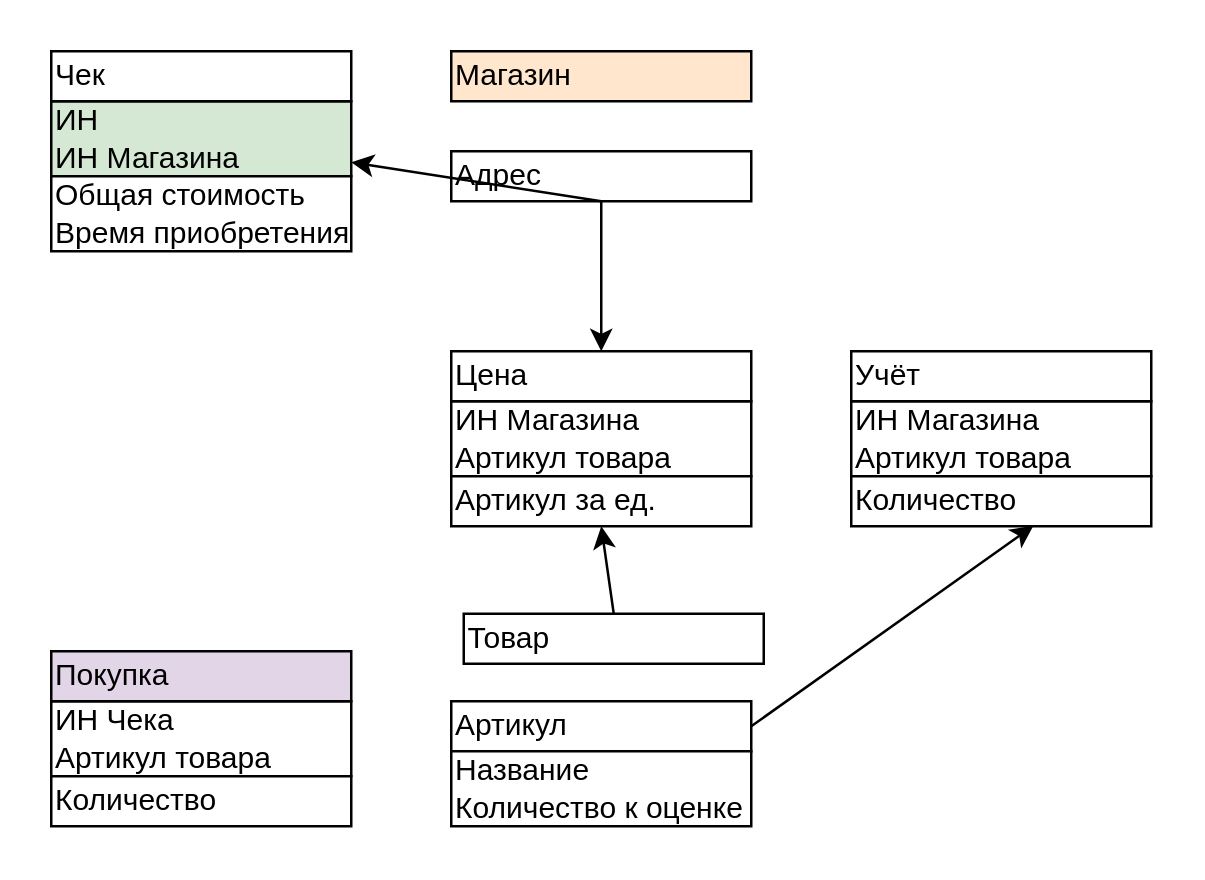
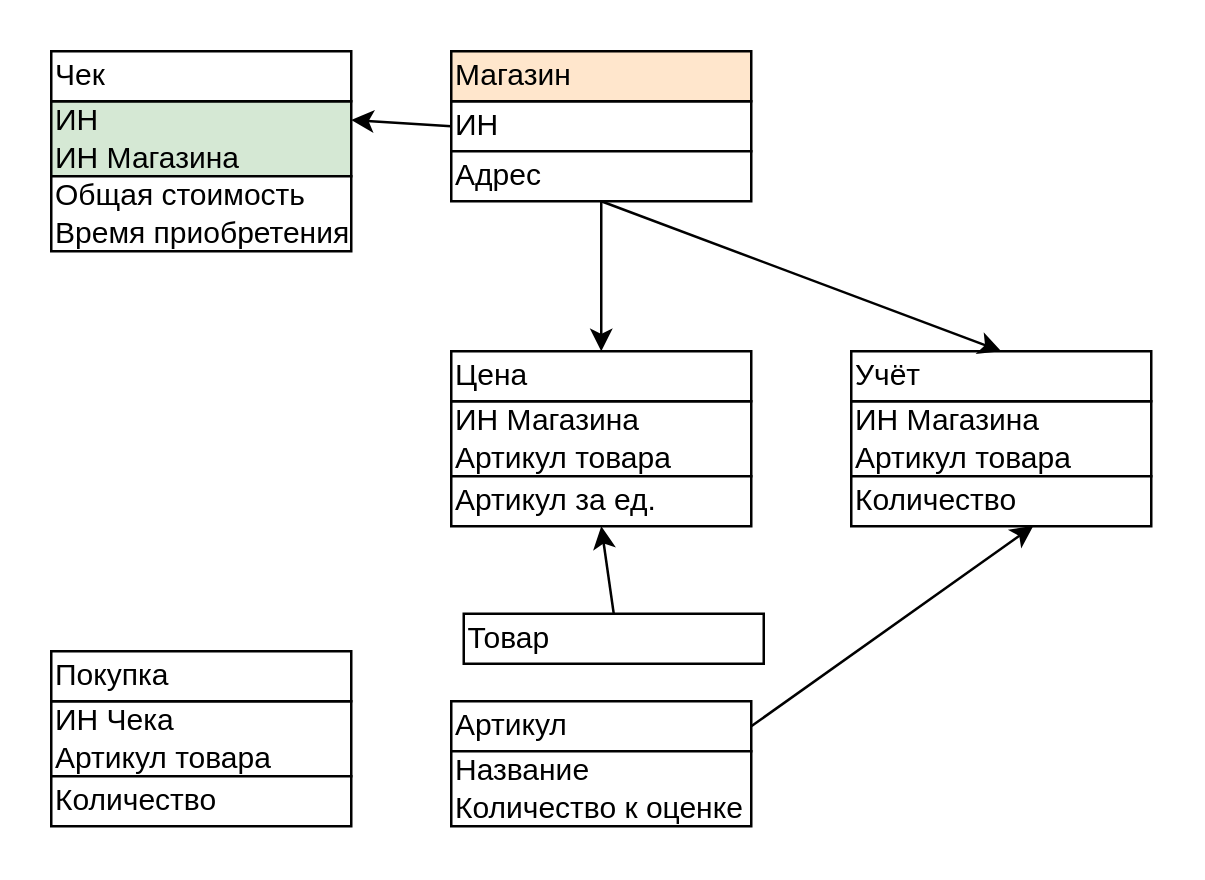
  <mxCell id="0" />
  <mxCell id="1" parent="0" />
  <mxCell id="2" value="ИН&lt;div&gt;ИН Магазина&lt;/div&gt;" style="rounded=0;whiteSpace=wrap;html=1;align=left;fillColor=#d5e8d4;" vertex="1" parent="1"><mxGeometry x="20" y="40" width="120" height="30" as="geometry" /></mxCell>
  <mxCell id="3" value="Общая стоимость&lt;div&gt;Время приобретения&lt;/div&gt;" style="rounded=0;whiteSpace=wrap;html=1;align=left;" vertex="1" parent="1"><mxGeometry x="20" y="70" width="120" height="30" as="geometry" /></mxCell>
  <mxCell id="4" value="Чек" style="rounded=0;whiteSpace=wrap;html=1;align=left;" vertex="1" parent="1"><mxGeometry x="20" y="20" width="120" height="20" as="geometry" /></mxCell>
  <mxCell id="5" value="ИН Чека&lt;div&gt;Артикул товара&lt;/div&gt;" style="rounded=0;whiteSpace=wrap;html=1;align=left;" vertex="1" parent="1"><mxGeometry x="20" y="280" width="120" height="30" as="geometry" /></mxCell>
  <mxCell id="6" value="Количество" style="rounded=0;whiteSpace=wrap;html=1;align=left;" vertex="1" parent="1"><mxGeometry x="20" y="310" width="120" height="20" as="geometry" /></mxCell>
- <mxCell id="7" value="Покупка" style="rounded=0;whiteSpace=wrap;html=1;align=left;fillColor=#e1d5e7;" vertex="1" parent="1"><mxGeometry x="20" y="260" width="120" height="20" as="geometry" /></mxCell>
+ <mxCell id="7" value="Покупка" style="rounded=0;whiteSpace=wrap;html=1;align=left;" vertex="1" parent="1"><mxGeometry x="20" y="260" width="120" height="20" as="geometry" /></mxCell>
+ <mxCell id="8" value="ИН&amp;nbsp;" style="rounded=0;whiteSpace=wrap;html=1;align=left;" vertex="1" parent="1"><mxGeometry x="180" y="40" width="120" height="20" as="geometry" /></mxCell>
  <mxCell id="9" value="Адрес" style="rounded=0;whiteSpace=wrap;html=1;align=left;" vertex="1" parent="1"><mxGeometry x="180" y="60" width="120" height="20" as="geometry" /></mxCell>
  <mxCell id="10" value="Магазин" style="rounded=0;whiteSpace=wrap;html=1;align=left;fillColor=#ffe6cc;" vertex="1" parent="1"><mxGeometry x="180" y="20" width="120" height="20" as="geometry" /></mxCell>
  <mxCell id="11" value="ИН Магазина&lt;div&gt;Артикул товара&lt;/div&gt;" style="rounded=0;whiteSpace=wrap;html=1;align=left;" vertex="1" parent="1"><mxGeometry x="180" y="160" width="120" height="30" as="geometry" /></mxCell>
  <mxCell id="12" value="Артикул за ед." style="rounded=0;whiteSpace=wrap;html=1;align=left;" vertex="1" parent="1"><mxGeometry x="180" y="190" width="120" height="20" as="geometry" /></mxCell>
  <mxCell id="13" value="Цена" style="rounded=0;whiteSpace=wrap;html=1;align=left;" vertex="1" parent="1"><mxGeometry x="180" y="140" width="120" height="20" as="geometry" /></mxCell>
  <mxCell id="14" value="&lt;div&gt;Артикул&lt;/div&gt;" style="rounded=0;whiteSpace=wrap;html=1;align=left;" vertex="1" parent="1"><mxGeometry x="180" y="280" width="120" height="20" as="geometry" /></mxCell>
  <mxCell id="15" value="Название&lt;div&gt;Количество к оценке&lt;/div&gt;" style="rounded=0;whiteSpace=wrap;html=1;align=left;" vertex="1" parent="1"><mxGeometry x="180" y="300" width="120" height="30" as="geometry" /></mxCell>
  <mxCell id="16" value="Товар" style="rounded=0;whiteSpace=wrap;html=1;align=left;" vertex="1" parent="1"><mxGeometry x="185" y="245" width="120" height="20" as="geometry" /></mxCell>
  <mxCell id="17" value="ИН Магазина&lt;div&gt;Артикул товара&lt;/div&gt;" style="rounded=0;whiteSpace=wrap;html=1;align=left;" vertex="1" parent="1"><mxGeometry x="340" y="160" width="120" height="30" as="geometry" /></mxCell>
  <mxCell id="18" value="Количество" style="rounded=0;whiteSpace=wrap;html=1;align=left;" vertex="1" parent="1"><mxGeometry x="340" y="190" width="120" height="20" as="geometry" /></mxCell>
  <mxCell id="19" value="Учёт" style="rounded=0;whiteSpace=wrap;html=1;align=left;" vertex="1" parent="1"><mxGeometry x="340" y="140" width="120" height="20" as="geometry" /></mxCell>
+ <mxCell id="20" value="" style="endArrow=classic;html=1;rounded=0;exitX=0;exitY=0.5;exitDx=0;exitDy=0;entryX=1;entryY=0.25;entryDx=0;entryDy=0;" edge="1" parent="1" source="8" target="2"><mxGeometry width="50" height="50" relative="1" as="geometry"><mxPoint x="90" y="110" as="sourcePoint" /><mxPoint x="90" y="270" as="targetPoint" /></mxGeometry></mxCell>
  <mxCell id="21" value="" style="endArrow=classic;html=1;rounded=0;exitX=0.5;exitY=1;exitDx=0;exitDy=0;entryX=0.5;entryY=0;entryDx=0;entryDy=0;" edge="1" parent="1" source="9" target="13"><mxGeometry width="50" height="50" relative="1" as="geometry"><mxPoint x="190" y="60" as="sourcePoint" /><mxPoint x="150" y="58" as="targetPoint" /></mxGeometry></mxCell>
- <mxCell id="22" value="" style="endArrow=classic;html=1;rounded=0;exitX=0.5;exitY=1;exitDx=0;exitDy=0;" edge="1" parent="1" source="9" target="2"><mxGeometry width="50" height="50" relative="1" as="geometry"><mxPoint x="250" y="90" as="sourcePoint" /><mxPoint x="250" y="150" as="targetPoint" /></mxGeometry></mxCell>
+ <mxCell id="22" value="" style="endArrow=classic;html=1;rounded=0;exitX=0.5;exitY=1;exitDx=0;exitDy=0;entryX=0.5;entryY=0;entryDx=0;entryDy=0;" edge="1" parent="1" source="9" target="19"><mxGeometry width="50" height="50" relative="1" as="geometry"><mxPoint x="250" y="90" as="sourcePoint" /><mxPoint x="250" y="150" as="targetPoint" /></mxGeometry></mxCell>
  <mxCell id="23" value="" style="endArrow=classic;html=1;rounded=0;exitX=0.5;exitY=0;exitDx=0;exitDy=0;entryX=0.5;entryY=1;entryDx=0;entryDy=0;" edge="1" parent="1" source="16" target="12"><mxGeometry width="50" height="50" relative="1" as="geometry"><mxPoint x="250" y="90" as="sourcePoint" /><mxPoint x="250" y="150" as="targetPoint" /></mxGeometry></mxCell>
  <mxCell id="24" value="" style="endArrow=classic;html=1;rounded=0;exitX=1;exitY=0.5;exitDx=0;exitDy=0;entryX=0.607;entryY=0.992;entryDx=0;entryDy=0;entryPerimeter=0;" edge="1" parent="1" source="14" target="18"><mxGeometry width="50" height="50" relative="1" as="geometry"><mxPoint x="250" y="270" as="sourcePoint" /><mxPoint x="250" y="220" as="targetPoint" /></mxGeometry></mxCell>
